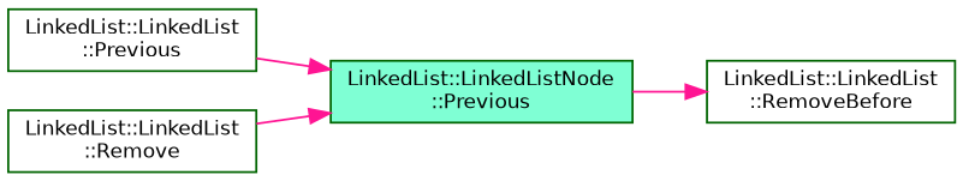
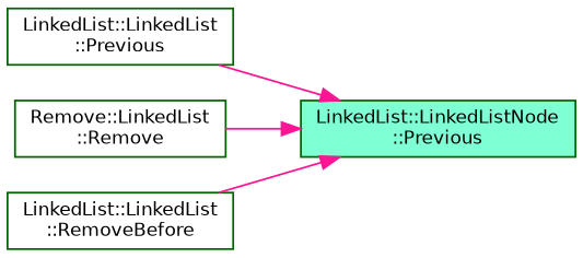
  digraph {
    rankdir=RL
    node [color=darkgreen fillcolor=white fontname=Helvetica fontsize=10 shape=record style=filled]
    edge [color=deeppink dir=back fontname=Helvetica fontsize=10 labelfontname=Helvetica labelfontsize=10 style=solid]
    n1 [fillcolor=aquamarine fontcolor=black height=0.2 label="LinkedList::LinkedListNode\l::Previous" width=0.4]
    n2 [height=0.2 label="LinkedList::LinkedList\l::Previous" width=0.4]
-   n3 [height=0.2 label="LinkedList::LinkedList\l::Remove" width=0.4]
+   n3 [height=0.2 label="Remove::LinkedList\l::Remove" width=0.4]
    n4 [height=0.2 label="LinkedList::LinkedList\l::RemoveBefore" width=0.4]
    n1 -> n2
    n1 -> n3
-   n4 -> n1
+   n1 -> n4
  }
